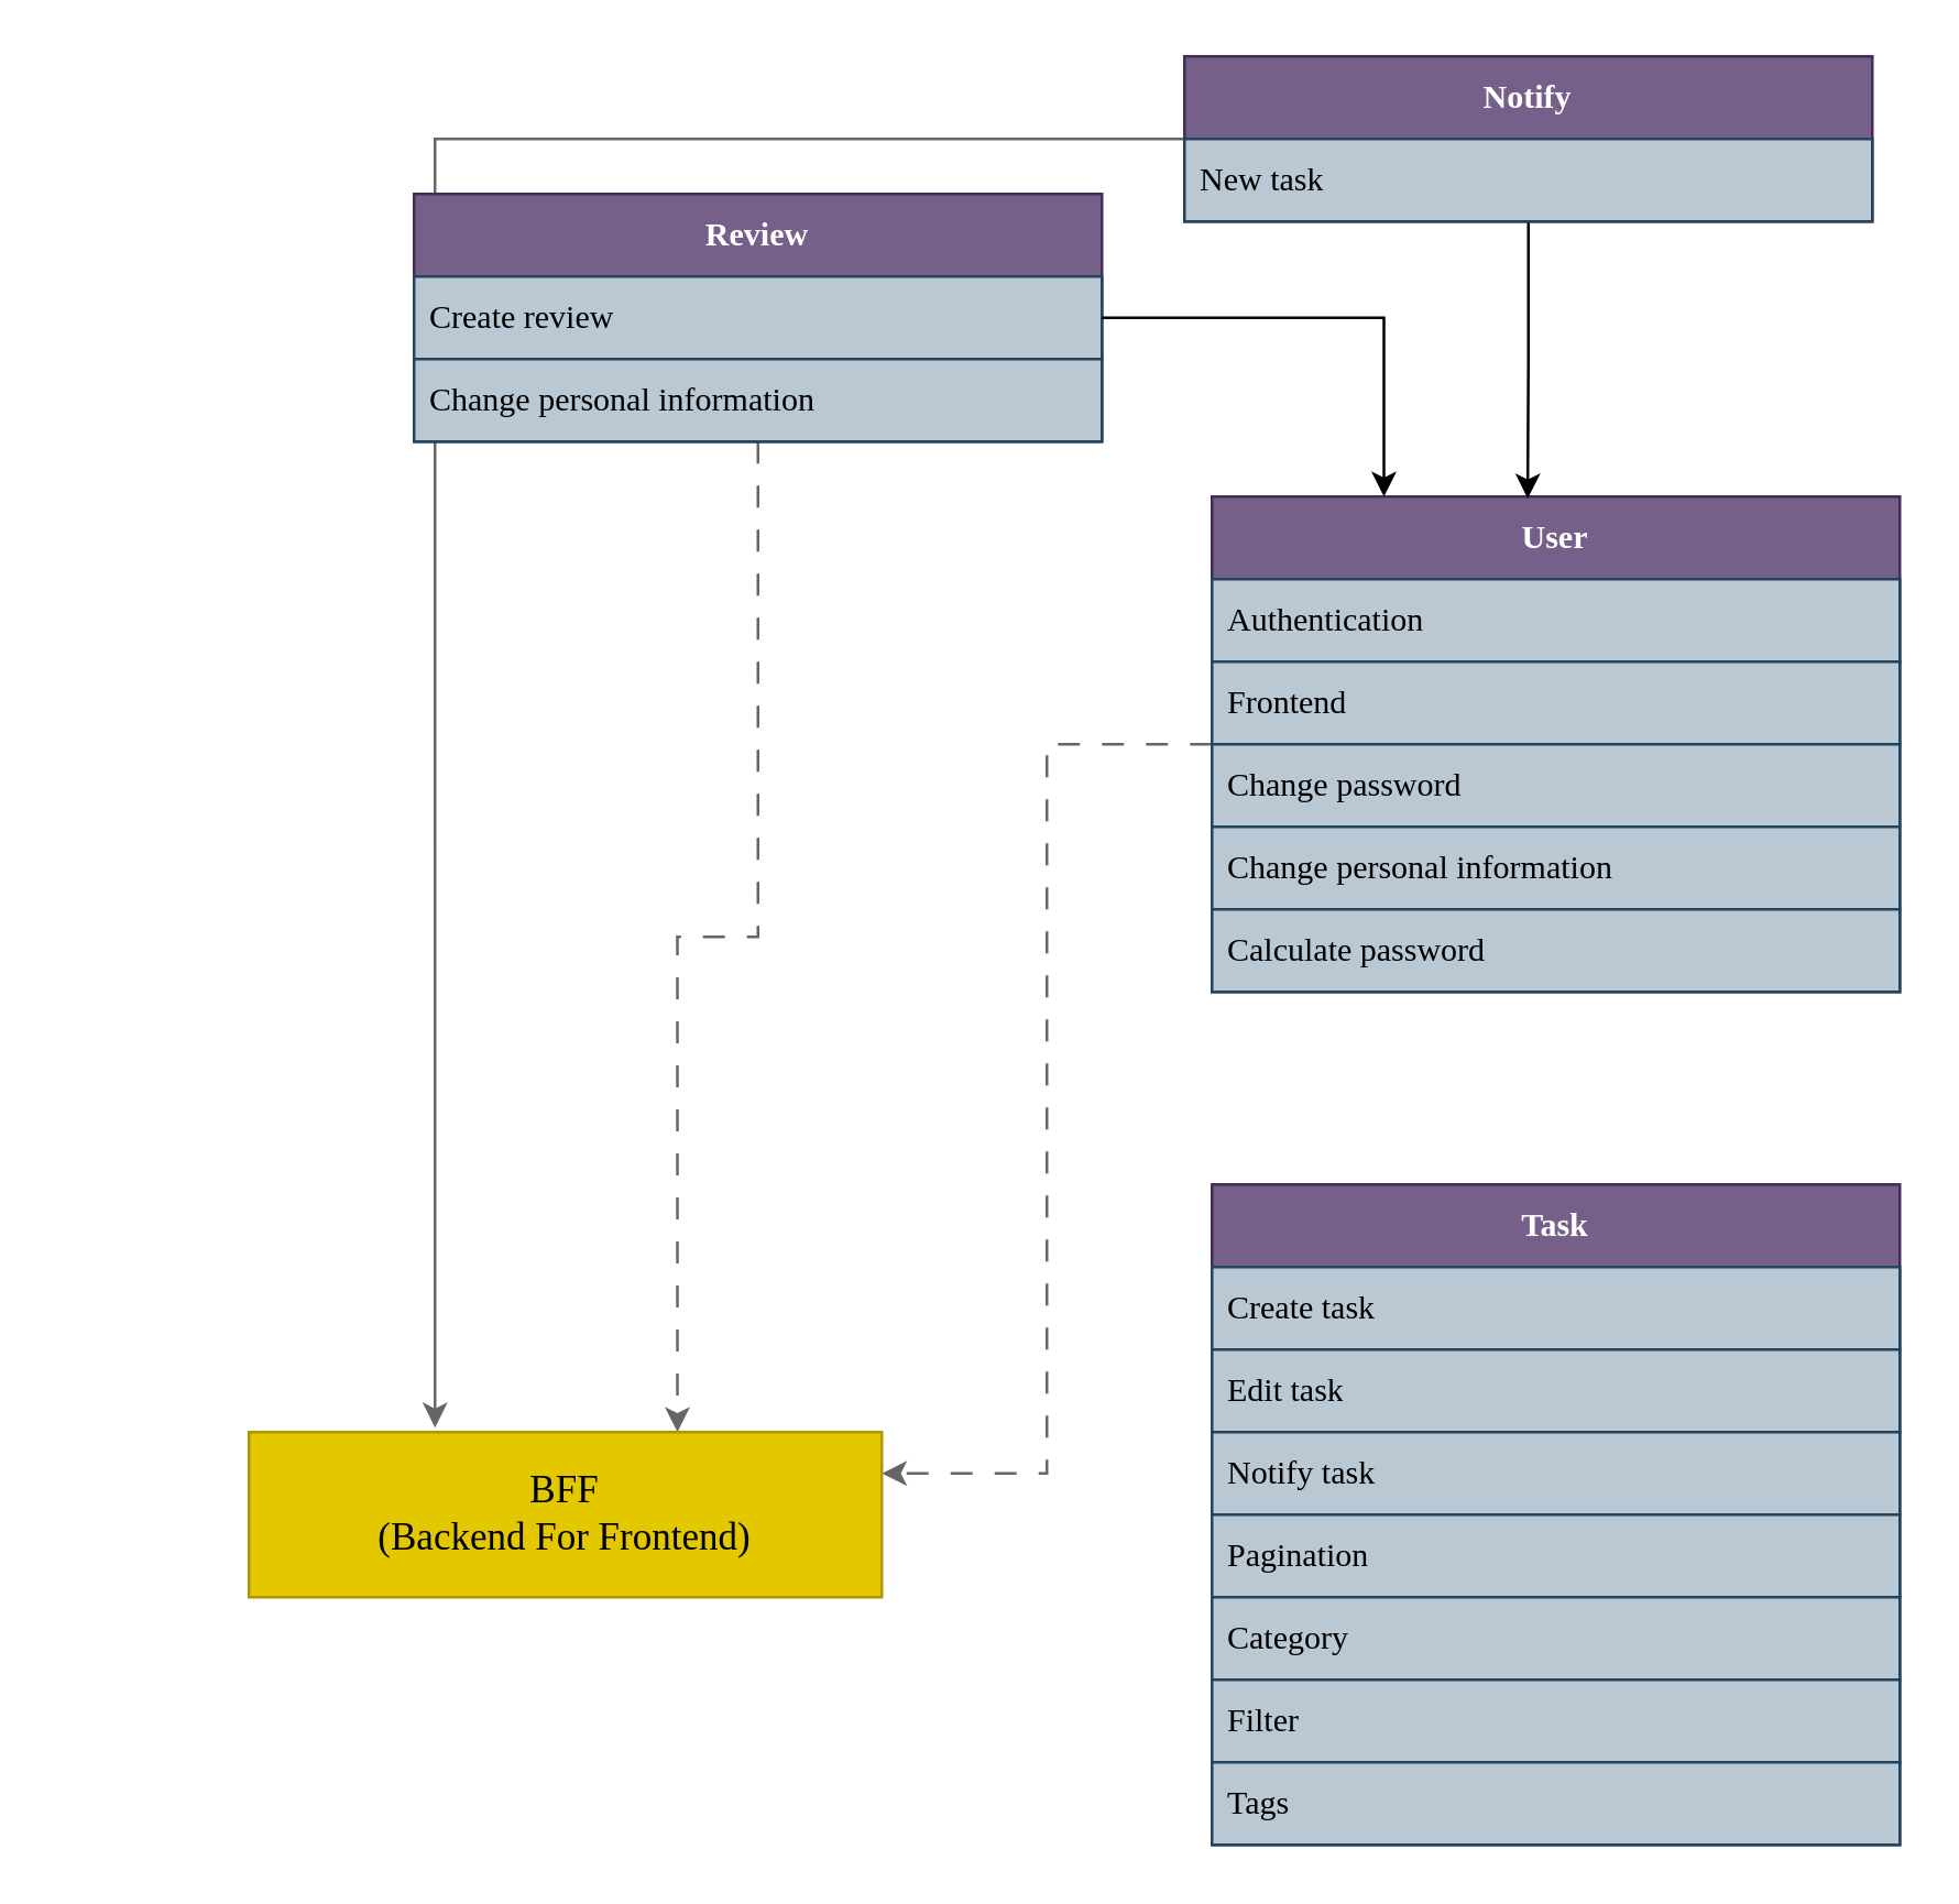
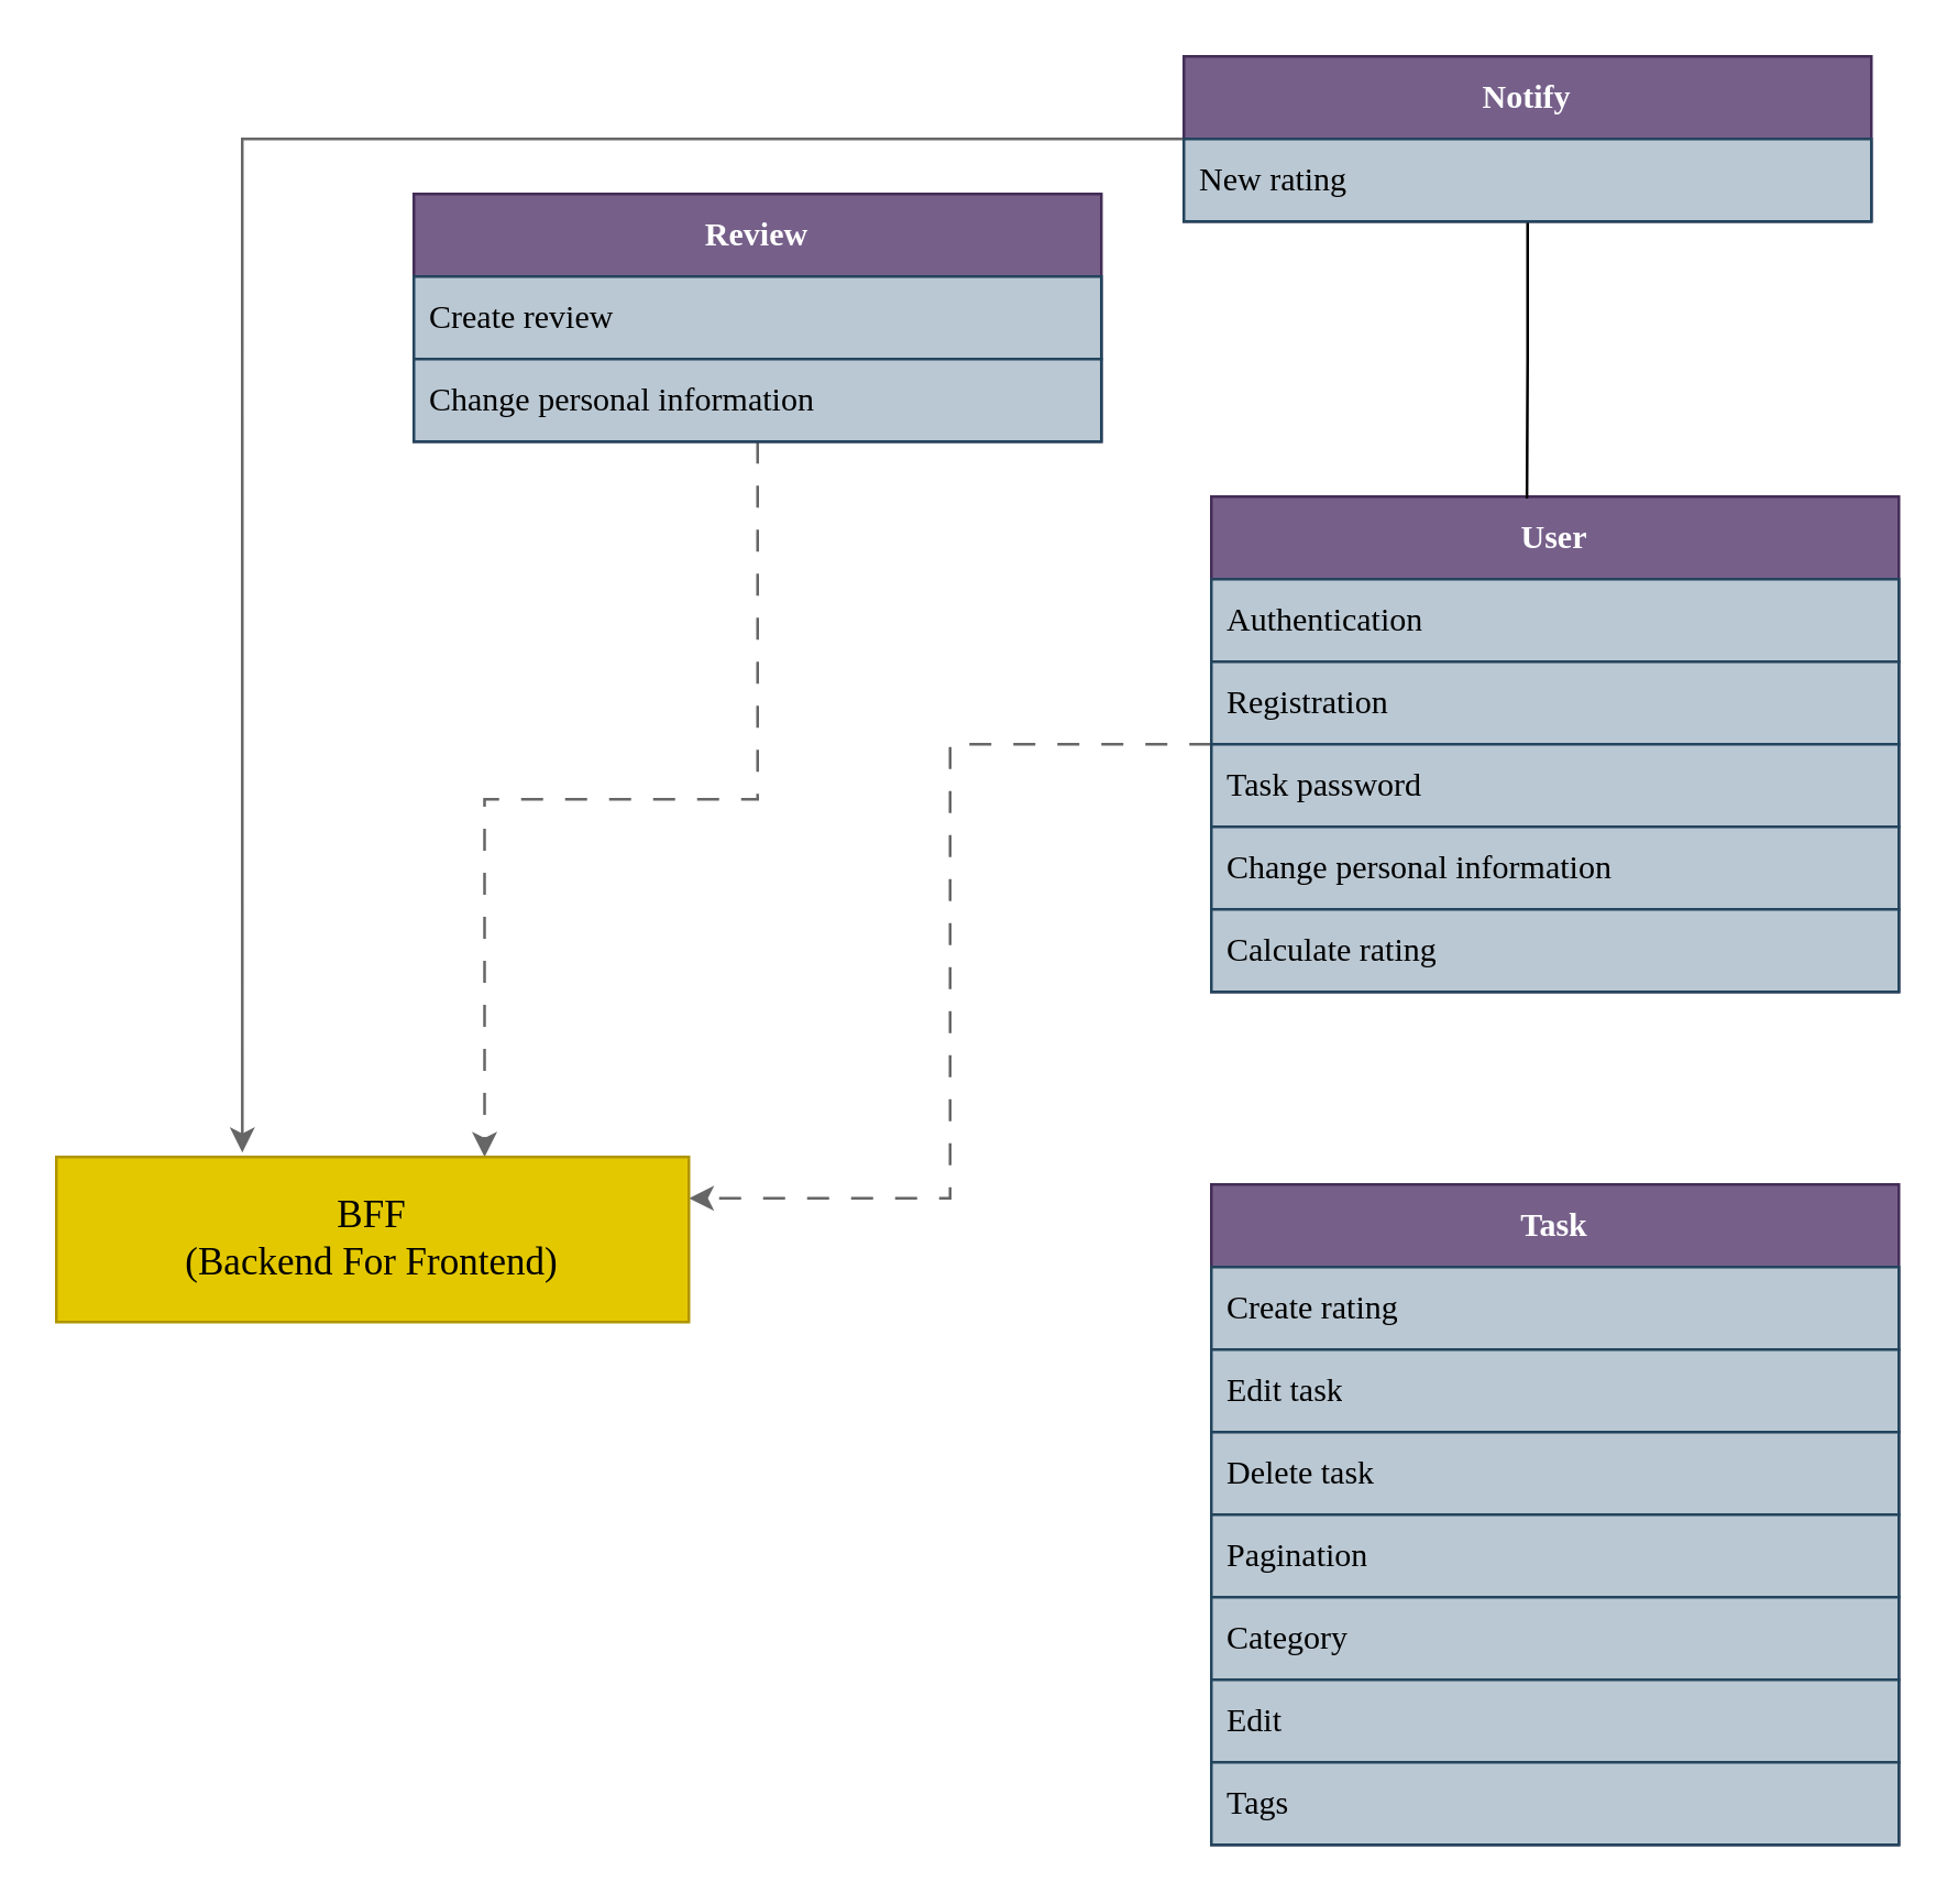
  <mxCell id="0" />
  <mxCell id="1" parent="0" />
  <mxCell id="2" style="edgeStyle=orthogonalEdgeStyle;rounded=0;orthogonalLoop=1;jettySize=auto;html=1;entryX=1;entryY=0.25;entryDx=0;entryDy=0;dashed=1;dashPattern=8 8;strokeColor=#666666;" parent="1" source="3" target="26" edge="1"><mxGeometry relative="1" as="geometry" /></mxCell>
  <mxCell id="3" value="&lt;b&gt;User&lt;/b&gt;" style="swimlane;fontStyle=0;childLayout=stackLayout;horizontal=1;startSize=30;horizontalStack=0;resizeParent=1;resizeParentMax=0;resizeLast=0;collapsible=1;marginBottom=0;whiteSpace=wrap;html=1;fillColor=#76608a;strokeColor=#432D57;rounded=0;shadow=0;glass=0;fontFamily=Verdana;fontColor=#ffffff;" parent="1" vertex="1"><mxGeometry x="440" y="180" width="250" height="180" as="geometry"><mxRectangle x="520" y="-100" width="70" height="30" as="alternateBounds" /></mxGeometry></mxCell>
  <mxCell id="4" value="Authentication" style="text;strokeColor=#23445d;fillColor=#bac8d3;align=left;verticalAlign=middle;spacingLeft=4;spacingRight=4;overflow=hidden;points=[[0,0.5],[1,0.5]];portConstraint=eastwest;rotatable=0;whiteSpace=wrap;html=1;fontFamily=Verdana;glass=0;shadow=0;rounded=0;" parent="3" vertex="1"><mxGeometry y="30" width="250" height="30" as="geometry" /></mxCell>
- <mxCell id="5" value="Frontend" style="text;strokeColor=#23445d;fillColor=#bac8d3;align=left;verticalAlign=middle;spacingLeft=4;spacingRight=4;overflow=hidden;points=[[0,0.5],[1,0.5]];portConstraint=eastwest;rotatable=0;whiteSpace=wrap;html=1;fontFamily=Verdana;glass=0;shadow=0;rounded=0;" parent="3" vertex="1"><mxGeometry y="60" width="250" height="30" as="geometry" /></mxCell>
- <mxCell id="6" value="Change password" style="text;strokeColor=#23445d;fillColor=#bac8d3;align=left;verticalAlign=middle;spacingLeft=4;spacingRight=4;overflow=hidden;points=[[0,0.5],[1,0.5]];portConstraint=eastwest;rotatable=0;whiteSpace=wrap;html=1;fontFamily=Verdana;glass=0;shadow=0;rounded=0;" parent="3" vertex="1"><mxGeometry y="90" width="250" height="30" as="geometry" /></mxCell>
+ <mxCell id="5" value="Registration" style="text;strokeColor=#23445d;fillColor=#bac8d3;align=left;verticalAlign=middle;spacingLeft=4;spacingRight=4;overflow=hidden;points=[[0,0.5],[1,0.5]];portConstraint=eastwest;rotatable=0;whiteSpace=wrap;html=1;fontFamily=Verdana;glass=0;shadow=0;rounded=0;" parent="3" vertex="1"><mxGeometry y="60" width="250" height="30" as="geometry" /></mxCell>
+ <mxCell id="6" value="Task password" style="text;strokeColor=#23445d;fillColor=#bac8d3;align=left;verticalAlign=middle;spacingLeft=4;spacingRight=4;overflow=hidden;points=[[0,0.5],[1,0.5]];portConstraint=eastwest;rotatable=0;whiteSpace=wrap;html=1;fontFamily=Verdana;glass=0;shadow=0;rounded=0;" parent="3" vertex="1"><mxGeometry y="90" width="250" height="30" as="geometry" /></mxCell>
  <mxCell id="7" value="Change personal information" style="text;strokeColor=#23445d;fillColor=#bac8d3;align=left;verticalAlign=middle;spacingLeft=4;spacingRight=4;overflow=hidden;points=[[0,0.5],[1,0.5]];portConstraint=eastwest;rotatable=0;whiteSpace=wrap;html=1;fontFamily=Verdana;rounded=0;glass=0;shadow=0;" parent="3" vertex="1"><mxGeometry y="120" width="250" height="30" as="geometry" /></mxCell>
- <mxCell id="8" value="Calculate password" style="text;strokeColor=#23445d;fillColor=#bac8d3;align=left;verticalAlign=middle;spacingLeft=4;spacingRight=4;overflow=hidden;points=[[0,0.5],[1,0.5]];portConstraint=eastwest;rotatable=0;whiteSpace=wrap;html=1;fontFamily=Verdana;rounded=0;glass=0;shadow=0;" parent="3" vertex="1"><mxGeometry y="150" width="250" height="30" as="geometry" /></mxCell>
- <mxCell id="9" style="edgeStyle=orthogonalEdgeStyle;rounded=0;orthogonalLoop=1;jettySize=auto;html=1;entryX=0.459;entryY=0.004;entryDx=0;entryDy=0;entryPerimeter=0;" parent="1" source="11" target="3" edge="1"><mxGeometry relative="1" as="geometry" /></mxCell>
+ <mxCell id="8" value="Calculate rating" style="text;strokeColor=#23445d;fillColor=#bac8d3;align=left;verticalAlign=middle;spacingLeft=4;spacingRight=4;overflow=hidden;points=[[0,0.5],[1,0.5]];portConstraint=eastwest;rotatable=0;whiteSpace=wrap;html=1;fontFamily=Verdana;rounded=0;glass=0;shadow=0;" parent="3" vertex="1"><mxGeometry y="150" width="250" height="30" as="geometry" /></mxCell>
+ <mxCell id="9" style="edgeStyle=orthogonalEdgeStyle;rounded=0;orthogonalLoop=1;jettySize=auto;html=1;entryX=0.459;entryY=0.004;entryDx=0;entryDy=0;entryPerimeter=0;endArrow=none;" parent="1" source="11" target="3" edge="1"><mxGeometry relative="1" as="geometry" /></mxCell>
  <mxCell id="10" style="edgeStyle=orthogonalEdgeStyle;rounded=0;orthogonalLoop=1;jettySize=auto;html=1;entryX=0.294;entryY=-0.027;entryDx=0;entryDy=0;entryPerimeter=0;dashed=0;dashPattern=8 8;strokeColor=#666666;" parent="1" source="11" target="26" edge="1"><mxGeometry relative="1" as="geometry" /></mxCell>
  <mxCell id="11" value="&lt;b&gt;Notify&lt;/b&gt;" style="swimlane;fontStyle=0;childLayout=stackLayout;horizontal=1;startSize=30;horizontalStack=0;resizeParent=1;resizeParentMax=0;resizeLast=0;collapsible=1;marginBottom=0;whiteSpace=wrap;html=1;fillColor=#76608a;strokeColor=#432D57;rounded=0;shadow=0;glass=0;fontFamily=Verdana;fontColor=#ffffff;" parent="1" vertex="1"><mxGeometry x="430" y="20" width="250" height="60" as="geometry"><mxRectangle x="390" y="50" width="70" height="30" as="alternateBounds" /></mxGeometry></mxCell>
- <mxCell id="12" value="New task" style="text;strokeColor=#23445d;fillColor=#bac8d3;align=left;verticalAlign=middle;spacingLeft=4;spacingRight=4;overflow=hidden;points=[[0,0.5],[1,0.5]];portConstraint=eastwest;rotatable=0;whiteSpace=wrap;html=1;fontFamily=Verdana;glass=0;shadow=0;rounded=0;" parent="11" vertex="1"><mxGeometry y="30" width="250" height="30" as="geometry" /></mxCell>
+ <mxCell id="12" value="New rating" style="text;strokeColor=#23445d;fillColor=#bac8d3;align=left;verticalAlign=middle;spacingLeft=4;spacingRight=4;overflow=hidden;points=[[0,0.5],[1,0.5]];portConstraint=eastwest;rotatable=0;whiteSpace=wrap;html=1;fontFamily=Verdana;glass=0;shadow=0;rounded=0;" parent="11" vertex="1"><mxGeometry y="30" width="250" height="30" as="geometry" /></mxCell>
  <mxCell id="13" value="&lt;b&gt;Task&lt;/b&gt;" style="swimlane;fontStyle=0;childLayout=stackLayout;horizontal=1;startSize=30;horizontalStack=0;resizeParent=1;resizeParentMax=0;resizeLast=0;collapsible=1;marginBottom=0;whiteSpace=wrap;html=1;fillColor=#76608a;strokeColor=#432D57;rounded=0;shadow=0;glass=0;fontFamily=Verdana;fontColor=#ffffff;" parent="1" vertex="1"><mxGeometry x="440" y="430" width="250" height="240" as="geometry"><mxRectangle x="390" y="50" width="70" height="30" as="alternateBounds" /></mxGeometry></mxCell>
- <mxCell id="14" value="Create task" style="text;strokeColor=#23445d;fillColor=#bac8d3;align=left;verticalAlign=middle;spacingLeft=4;spacingRight=4;overflow=hidden;points=[[0,0.5],[1,0.5]];portConstraint=eastwest;rotatable=0;whiteSpace=wrap;html=1;fontFamily=Verdana;glass=0;shadow=0;rounded=0;" parent="13" vertex="1"><mxGeometry y="30" width="250" height="30" as="geometry" /></mxCell>
+ <mxCell id="14" value="Create rating" style="text;strokeColor=#23445d;fillColor=#bac8d3;align=left;verticalAlign=middle;spacingLeft=4;spacingRight=4;overflow=hidden;points=[[0,0.5],[1,0.5]];portConstraint=eastwest;rotatable=0;whiteSpace=wrap;html=1;fontFamily=Verdana;glass=0;shadow=0;rounded=0;" parent="13" vertex="1"><mxGeometry y="30" width="250" height="30" as="geometry" /></mxCell>
  <mxCell id="15" value="Edit task" style="text;strokeColor=#23445d;fillColor=#bac8d3;align=left;verticalAlign=middle;spacingLeft=4;spacingRight=4;overflow=hidden;points=[[0,0.5],[1,0.5]];portConstraint=eastwest;rotatable=0;whiteSpace=wrap;html=1;fontFamily=Verdana;glass=0;shadow=0;rounded=0;" parent="13" vertex="1"><mxGeometry y="60" width="250" height="30" as="geometry" /></mxCell>
- <mxCell id="16" value="Notify task" style="text;strokeColor=#23445d;fillColor=#bac8d3;align=left;verticalAlign=middle;spacingLeft=4;spacingRight=4;overflow=hidden;points=[[0,0.5],[1,0.5]];portConstraint=eastwest;rotatable=0;whiteSpace=wrap;html=1;fontFamily=Verdana;glass=0;shadow=0;rounded=0;" parent="13" vertex="1"><mxGeometry y="90" width="250" height="30" as="geometry" /></mxCell>
+ <mxCell id="16" value="Delete task" style="text;strokeColor=#23445d;fillColor=#bac8d3;align=left;verticalAlign=middle;spacingLeft=4;spacingRight=4;overflow=hidden;points=[[0,0.5],[1,0.5]];portConstraint=eastwest;rotatable=0;whiteSpace=wrap;html=1;fontFamily=Verdana;glass=0;shadow=0;rounded=0;" parent="13" vertex="1"><mxGeometry y="90" width="250" height="30" as="geometry" /></mxCell>
  <mxCell id="17" value="Pagination" style="text;strokeColor=#23445d;fillColor=#bac8d3;align=left;verticalAlign=middle;spacingLeft=4;spacingRight=4;overflow=hidden;points=[[0,0.5],[1,0.5]];portConstraint=eastwest;rotatable=0;whiteSpace=wrap;html=1;fontFamily=Verdana;glass=0;shadow=0;rounded=0;" parent="13" vertex="1"><mxGeometry y="120" width="250" height="30" as="geometry" /></mxCell>
  <mxCell id="18" value="Category" style="text;strokeColor=#23445d;fillColor=#bac8d3;align=left;verticalAlign=middle;spacingLeft=4;spacingRight=4;overflow=hidden;points=[[0,0.5],[1,0.5]];portConstraint=eastwest;rotatable=0;whiteSpace=wrap;html=1;fontFamily=Verdana;glass=0;shadow=0;rounded=0;" parent="13" vertex="1"><mxGeometry y="150" width="250" height="30" as="geometry" /></mxCell>
- <mxCell id="19" value="Filter" style="text;strokeColor=#23445d;fillColor=#bac8d3;align=left;verticalAlign=middle;spacingLeft=4;spacingRight=4;overflow=hidden;points=[[0,0.5],[1,0.5]];portConstraint=eastwest;rotatable=0;whiteSpace=wrap;html=1;fontFamily=Verdana;glass=0;shadow=0;rounded=0;" parent="13" vertex="1"><mxGeometry y="180" width="250" height="30" as="geometry" /></mxCell>
+ <mxCell id="19" value="Edit" style="text;strokeColor=#23445d;fillColor=#bac8d3;align=left;verticalAlign=middle;spacingLeft=4;spacingRight=4;overflow=hidden;points=[[0,0.5],[1,0.5]];portConstraint=eastwest;rotatable=0;whiteSpace=wrap;html=1;fontFamily=Verdana;glass=0;shadow=0;rounded=0;" parent="13" vertex="1"><mxGeometry y="180" width="250" height="30" as="geometry" /></mxCell>
  <mxCell id="20" value="Tags" style="text;strokeColor=#23445d;fillColor=#bac8d3;align=left;verticalAlign=middle;spacingLeft=4;spacingRight=4;overflow=hidden;points=[[0,0.5],[1,0.5]];portConstraint=eastwest;rotatable=0;whiteSpace=wrap;html=1;fontFamily=Verdana;glass=0;shadow=0;rounded=0;" parent="13" vertex="1"><mxGeometry y="210" width="250" height="30" as="geometry" /></mxCell>
  <mxCell id="21" style="edgeStyle=orthogonalEdgeStyle;rounded=0;orthogonalLoop=1;jettySize=auto;html=1;entryX=0.677;entryY=0;entryDx=0;entryDy=0;entryPerimeter=0;shadow=0;dashed=1;strokeColor=#666666;dashPattern=8 8;" parent="1" source="22" target="26" edge="1"><mxGeometry relative="1" as="geometry" /></mxCell>
  <mxCell id="22" value="&lt;b&gt;Review&lt;/b&gt;" style="swimlane;fontStyle=0;childLayout=stackLayout;horizontal=1;startSize=30;horizontalStack=0;resizeParent=1;resizeParentMax=0;resizeLast=0;collapsible=1;marginBottom=0;whiteSpace=wrap;html=1;fillColor=#76608a;strokeColor=#432D57;rounded=0;shadow=0;glass=0;fontFamily=Verdana;fontColor=#ffffff;" parent="1" vertex="1"><mxGeometry x="150" y="70" width="250" height="90" as="geometry"><mxRectangle x="390" y="50" width="70" height="30" as="alternateBounds" /></mxGeometry></mxCell>
  <mxCell id="23" value="Create review" style="text;strokeColor=#23445d;fillColor=#bac8d3;align=left;verticalAlign=middle;spacingLeft=4;spacingRight=4;overflow=hidden;points=[[0,0.5],[1,0.5]];portConstraint=eastwest;rotatable=0;whiteSpace=wrap;html=1;fontFamily=Verdana;glass=0;shadow=0;rounded=0;" parent="22" vertex="1"><mxGeometry y="30" width="250" height="30" as="geometry" /></mxCell>
  <mxCell id="24" value="Change personal information" style="text;strokeColor=#23445d;fillColor=#bac8d3;align=left;verticalAlign=middle;spacingLeft=4;spacingRight=4;overflow=hidden;points=[[0,0.5],[1,0.5]];portConstraint=eastwest;rotatable=0;whiteSpace=wrap;html=1;fontFamily=Verdana;rounded=0;glass=0;shadow=0;" parent="22" vertex="1"><mxGeometry y="60" width="250" height="30" as="geometry" /></mxCell>
- <mxCell id="25" style="edgeStyle=orthogonalEdgeStyle;rounded=0;orthogonalLoop=1;jettySize=auto;html=1;entryX=0.25;entryY=0;entryDx=0;entryDy=0;" parent="1" source="23" target="3" edge="1"><mxGeometry relative="1" as="geometry" /></mxCell>
- <mxCell id="26" value="BFF&lt;br style=&quot;font-size: 14px;&quot;&gt;(Backend For Frontend)" style="rounded=0;whiteSpace=wrap;html=1;fontFamily=Verdana;fontSize=14;fillColor=#e3c800;fontColor=#000000;strokeColor=#B09500;" parent="1" vertex="1"><mxGeometry x="90" y="520" width="230" height="60" as="geometry" /></mxCell>
+ <mxCell id="26" value="BFF&lt;br style=&quot;font-size: 14px;&quot;&gt;(Backend For Frontend)" style="rounded=0;whiteSpace=wrap;html=1;fontFamily=Verdana;fontSize=14;fillColor=#e3c800;fontColor=#000000;strokeColor=#B09500;" parent="1" vertex="1"><mxGeometry x="20" y="420" width="230" height="60" as="geometry" /></mxCell>
